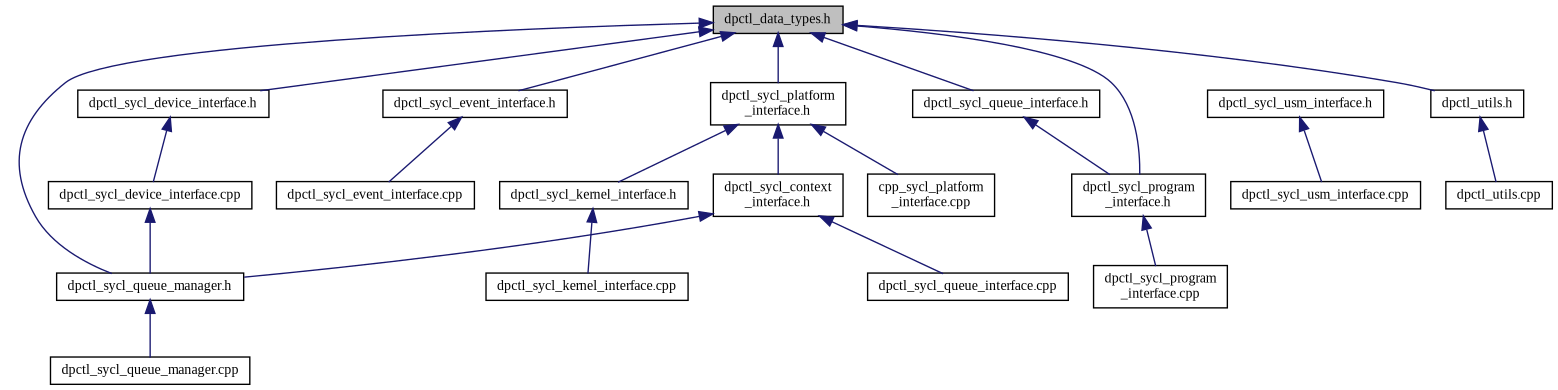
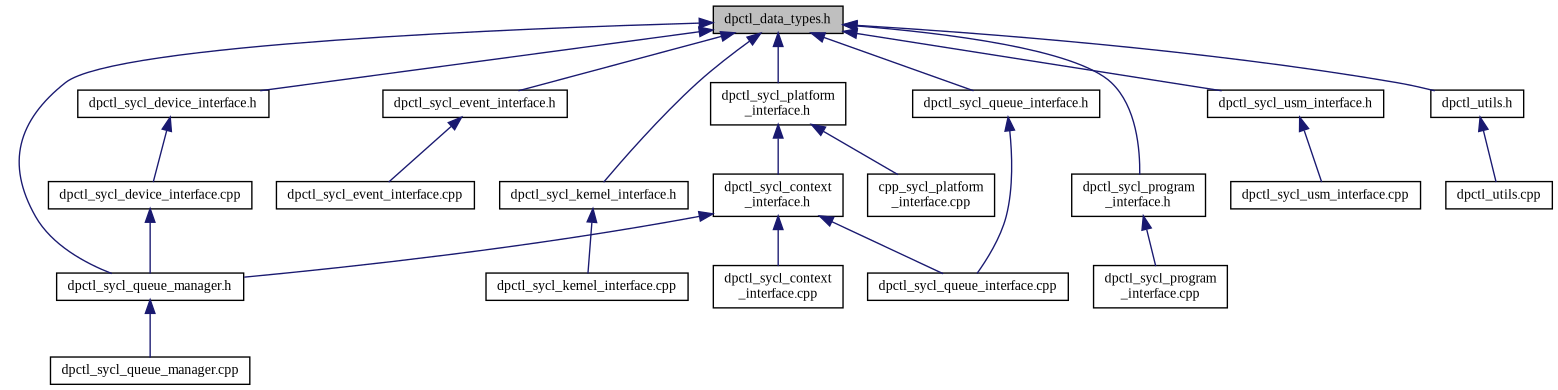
  digraph {
    fontname="Liberation Serif"
    node [color=black fillcolor=white fontname="Liberation Serif" fontsize=10 shape=record style=filled]
    edge [color=midnightblue dir=back fontname="Liberation Serif" fontsize=10 labelfontname=Helvetica labelfontsize=10 style=solid]
    n1 [fillcolor=grey75 fontcolor=black height=0.2 label="dpctl_data_types.h" width=0.4]
    n2 [height=0.2 label="dpctl_sycl_queue_manager.h" width=0.4]
    n3 [height=0.2 label="dpctl_sycl_device_interface.h" width=0.4]
    n4 [height=0.2 label="dpctl_sycl_event_interface.h" width=0.4]
    n5 [height=0.2 label="dpctl_sycl_kernel_interface.h" width=0.4]
    n6 [height=0.2 label="dpctl_sycl_platform\l_interface.h" width=0.4]
    n7 [height=0.2 label="dpctl_sycl_program\l_interface.h" width=0.4]
    n8 [height=0.2 label="dpctl_sycl_queue_interface.h" width=0.4]
    n9 [height=0.2 label="dpctl_sycl_usm_interface.h" width=0.4]
    n10 [height=0.2 label="dpctl_utils.h" width=0.4]
    n11 [height=0.2 label="dpctl_sycl_context\l_interface.h" width=0.4]
+   n12 [height=0.2 label="dpctl_sycl_context\l_interface.cpp" width=0.4]
    n13 [height=0.2 label="dpctl_sycl_queue_interface.cpp" width=0.4]
    n14 [height=0.2 label="dpctl_sycl_queue_manager.cpp" width=0.4]
    n15 [height=0.2 label="dpctl_sycl_device_interface.cpp" width=0.4]
    n16 [height=0.2 label="dpctl_sycl_event_interface.cpp" width=0.4]
    n17 [height=0.2 label="dpctl_sycl_kernel_interface.cpp" width=0.4]
    n18 [height=0.2 label="cpp_sycl_platform\l_interface.cpp" width=0.4]
    n19 [height=0.2 label="dpctl_sycl_program\l_interface.cpp" width=0.4]
    n20 [height=0.2 label="dpctl_sycl_usm_interface.cpp" width=0.4]
    n21 [height=0.2 label="dpctl_utils.cpp" width=0.4]
    n1 -> n2
    n1 -> n3
    n1 -> n4
-   n6 -> n5
+   n1 -> n5
    n1 -> n6
    n1 -> n7
    n1 -> n8
+   n1 -> n9
    n1 -> n10
    n2 -> n14
    n3 -> n15
    n4 -> n16
    n5 -> n17
    n6 -> n11
    n6 -> n18
    n7 -> n19
-   n8 -> n7
+   n8 -> n13
    n9 -> n20
    n10 -> n21
    n11 -> n2
+   n11 -> n12
    n11 -> n13
    n15 -> n2
  }
